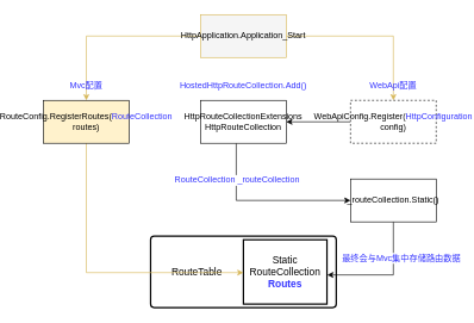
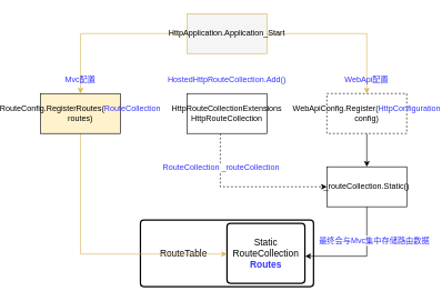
  <mxCell id="0" />
  <mxCell id="1" parent="0" />
  <mxCell id="2" value="" style="rounded=1;absoluteArcSize=1;html=1;strokeWidth=2;arcSize=10;fontSize=14;align=left;" vertex="1" parent="1"><mxGeometry x="170" y="330" width="260" height="100" as="geometry" /></mxCell>
  <mxCell id="3" value="RouteTable" style="html=1;strokeWidth=2;shape=mxgraph.er.anchor;fontSize=14;whiteSpace=wrap;" vertex="1" parent="2"><mxGeometry width="130" height="100" as="geometry" /></mxCell>
- <mxCell id="4" value="Static&lt;br&gt;RouteCollection &lt;font color=&quot;#3333ff&quot;&gt;&lt;b&gt;Routes&lt;/b&gt;&lt;/font&gt;" style="absoluteArcSize=1;html=1;strokeWidth=2;arcSize=10;fontSize=14;whiteSpace=wrap;points=[];strokeColor=inherit;fillColor=inherit;rounded=0;" vertex="1" parent="2"><mxGeometry x="130" y="5" width="117" height="90" as="geometry" /></mxCell>
+ <mxCell id="4" value="Static&lt;br&gt;RouteCollection &lt;font color=&quot;#3333ff&quot;&gt;&lt;b&gt;Routes&lt;/b&gt;&lt;/font&gt;" style="rounded=1;absoluteArcSize=1;html=1;strokeWidth=2;arcSize=10;fontSize=14;whiteSpace=wrap;points=[];strokeColor=inherit;fillColor=inherit;" vertex="1" parent="2"><mxGeometry x="130" y="5" width="117" height="90" as="geometry" /></mxCell>
  <mxCell id="5" style="edgeStyle=orthogonalEdgeStyle;rounded=0;orthogonalLoop=1;jettySize=auto;html=1;entryX=0.5;entryY=0;entryDx=0;entryDy=0;fontColor=#000000;fillColor=#fff2cc;strokeColor=#d6b656;" edge="1" parent="1" source="7" target="9"><mxGeometry relative="1" as="geometry" /></mxCell>
  <mxCell id="6" style="edgeStyle=orthogonalEdgeStyle;rounded=0;orthogonalLoop=1;jettySize=auto;html=1;exitX=1;exitY=0.5;exitDx=0;exitDy=0;entryX=0.5;entryY=0;entryDx=0;entryDy=0;fontColor=#000000;fillColor=#fff2cc;strokeColor=#d6b656;" edge="1" parent="1" source="7" target="11"><mxGeometry relative="1" as="geometry" /></mxCell>
  <mxCell id="7" value="HttpApplication.Application_Start" style="rounded=0;whiteSpace=wrap;html=1;fillColor=#f5f5f5;strokeColor=#d6b656;" vertex="1" parent="1"><mxGeometry x="240" y="20" width="120" height="60" as="geometry" /></mxCell>
  <mxCell id="8" style="edgeStyle=orthogonalEdgeStyle;rounded=0;orthogonalLoop=1;jettySize=auto;html=1;entryX=0;entryY=0.511;entryDx=0;entryDy=0;entryPerimeter=0;fontColor=#000000;exitX=0.5;exitY=1;exitDx=0;exitDy=0;fillColor=#fff2cc;strokeColor=#d6b656;" edge="1" parent="1" source="9" target="4"><mxGeometry relative="1" as="geometry" /></mxCell>
  <mxCell id="9" value="RouteConfig.RegisterRoutes(&lt;font color=&quot;#3333ff&quot;&gt;RouteCollection&lt;/font&gt; routes)" style="rounded=0;whiteSpace=wrap;html=1;fillColor=#fff2cc;" vertex="1" parent="1"><mxGeometry x="20" y="140" width="120" height="60" as="geometry" /></mxCell>
- <mxCell id="10" style="edgeStyle=orthogonalEdgeStyle;rounded=0;orthogonalLoop=1;jettySize=auto;html=1;entryX=1;entryY=0.5;entryDx=0;entryDy=0;fontColor=#3333FF;" edge="1" parent="1" source="11" target="16"><mxGeometry relative="1" as="geometry" /></mxCell>
+ <mxCell id="10" style="edgeStyle=orthogonalEdgeStyle;rounded=0;orthogonalLoop=1;jettySize=auto;html=1;fontColor=#3333FF;" edge="1" parent="1" source="11" target="19"><mxGeometry relative="1" as="geometry" /></mxCell>
  <mxCell id="11" value="&lt;span style=&quot;text-align: left&quot;&gt;WebApiConfig.Register(&lt;font color=&quot;#3333ff&quot;&gt;HttpConfiguration&lt;/font&gt; config)&lt;/span&gt;" style="rounded=0;whiteSpace=wrap;html=1;dashed=1;" vertex="1" parent="1"><mxGeometry x="450" y="140" width="120" height="60" as="geometry" /></mxCell>
  <mxCell id="12" value="Mvc配置" style="text;html=1;strokeColor=none;fillColor=none;align=center;verticalAlign=middle;whiteSpace=wrap;rounded=0;fontColor=#3333FF;" vertex="1" parent="1"><mxGeometry x="50" y="110" width="60" height="20" as="geometry" /></mxCell>
  <mxCell id="13" value="WebApi配置" style="text;html=1;strokeColor=none;fillColor=none;align=center;verticalAlign=middle;whiteSpace=wrap;rounded=0;fontColor=#3333FF;" vertex="1" parent="1"><mxGeometry x="475" y="110" width="70" height="20" as="geometry" /></mxCell>
- <mxCell id="14" value="" style="edgeStyle=orthogonalEdgeStyle;rounded=0;orthogonalLoop=1;jettySize=auto;html=1;fontColor=#3333FF;" edge="1" parent="1" source="16" target="19"><mxGeometry relative="1" as="geometry"><Array as="points"><mxPoint x="290" y="280" /></Array></mxGeometry></mxCell>
+ <mxCell id="14" value="" style="edgeStyle=orthogonalEdgeStyle;rounded=0;orthogonalLoop=1;jettySize=auto;html=1;fontColor=#3333FF;dashed=1;" edge="1" parent="1" source="16" target="19"><mxGeometry relative="1" as="geometry"><Array as="points"><mxPoint x="290" y="280" /></Array></mxGeometry></mxCell>
  <mxCell id="15" value="RouteCollection _routeCollection" style="text;html=1;resizable=0;points=[];align=center;verticalAlign=middle;labelBackgroundColor=#ffffff;fontColor=#3333FF;" vertex="1" connectable="0" parent="14"><mxGeometry x="-0.575" relative="1" as="geometry"><mxPoint as="offset" /></mxGeometry></mxCell>
  <mxCell id="16" value="&lt;span style=&quot;text-align: left ; white-space: normal&quot;&gt;HttpRouteCollectionExtensions&lt;/span&gt;&lt;br style=&quot;text-align: left ; white-space: normal&quot;&gt;&lt;span style=&quot;text-align: left ; white-space: normal&quot;&gt;HttpRouteCollection&lt;/span&gt;" style="rounded=0;whiteSpace=wrap;html=1;fontColor=#000000;align=center;verticalAlign=middle;" vertex="1" parent="1"><mxGeometry x="240" y="140" width="120" height="60" as="geometry" /></mxCell>
  <mxCell id="17" style="edgeStyle=orthogonalEdgeStyle;rounded=0;orthogonalLoop=1;jettySize=auto;html=1;entryX=1.004;entryY=0.547;entryDx=0;entryDy=0;entryPerimeter=0;fontColor=#3333FF;" edge="1" parent="1" source="19" target="4"><mxGeometry relative="1" as="geometry"><Array as="points"><mxPoint x="510" y="384" /></Array></mxGeometry></mxCell>
  <mxCell id="18" value="最终会与Mvc集中存储路由数据" style="text;html=1;resizable=0;points=[];align=center;verticalAlign=middle;labelBackgroundColor=#ffffff;fontColor=#3333FF;" vertex="1" connectable="0" parent="17"><mxGeometry x="-0.366" y="1" relative="1" as="geometry"><mxPoint x="9" y="-3" as="offset" /></mxGeometry></mxCell>
  <mxCell id="19" value="&lt;div style=&quot;text-align: left&quot;&gt;&lt;span&gt;_routeCollection.Static()&lt;/span&gt;&lt;/div&gt;" style="rounded=0;whiteSpace=wrap;html=1;fontColor=#000000;align=center;verticalAlign=middle;" vertex="1" parent="1"><mxGeometry x="450" y="250" width="120" height="60" as="geometry" /></mxCell>
  <mxCell id="20" value="HostedHttpRouteCollection.Add()" style="text;html=1;strokeColor=none;fillColor=none;align=center;verticalAlign=middle;whiteSpace=wrap;rounded=0;fontColor=#3333FF;" vertex="1" parent="1"><mxGeometry x="280" y="110" width="40" height="20" as="geometry" /></mxCell>
